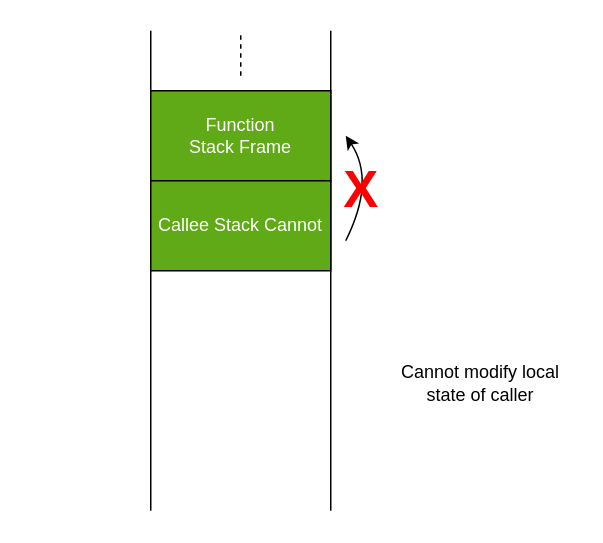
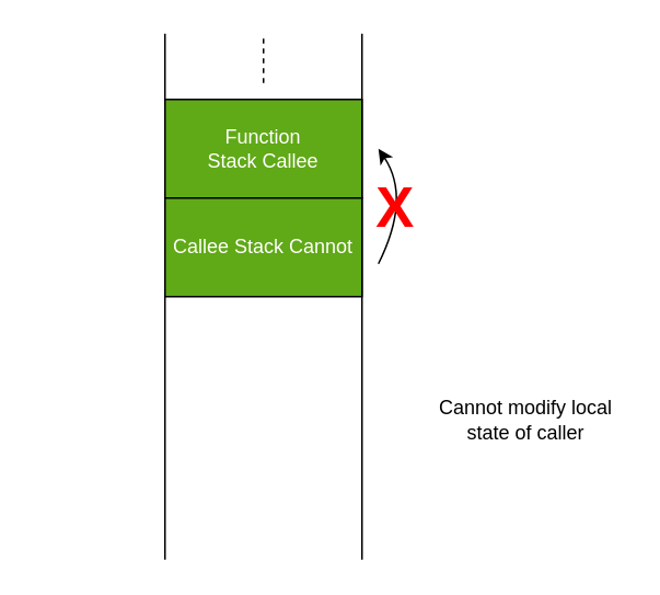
  <mxCell id="0" />
  <mxCell id="1" parent="0" />
  <mxCell id="2" value="" style="endArrow=none;html=1;" parent="1" edge="1"><mxGeometry width="50" height="50" relative="1" as="geometry"><mxPoint x="220" y="340" as="sourcePoint" /><mxPoint x="220" y="20" as="targetPoint" /></mxGeometry></mxCell>
  <mxCell id="3" value="" style="endArrow=none;html=1;" parent="1" edge="1"><mxGeometry width="50" height="50" relative="1" as="geometry"><mxPoint x="100" y="340" as="sourcePoint" /><mxPoint x="100" y="20" as="targetPoint" /></mxGeometry></mxCell>
- <mxCell id="4" value="Function&lt;br&gt;Stack Frame" style="rounded=0;whiteSpace=wrap;html=1;fillColor=#60a917;strokeColor=#000000;fontColor=#ffffff;" parent="1" vertex="1"><mxGeometry x="100" y="60" width="120" height="60" as="geometry" /></mxCell>
+ <mxCell id="4" value="Function&lt;br&gt;Stack Callee" style="rounded=0;whiteSpace=wrap;html=1;fillColor=#60a917;strokeColor=#000000;fontColor=#ffffff;" parent="1" vertex="1"><mxGeometry x="100" y="60" width="120" height="60" as="geometry" /></mxCell>
  <mxCell id="5" value="" style="endArrow=none;dashed=1;html=1;" parent="1" edge="1"><mxGeometry width="50" height="50" relative="1" as="geometry"><mxPoint x="160" y="50" as="sourcePoint" /><mxPoint x="160" y="20" as="targetPoint" /></mxGeometry></mxCell>
  <mxCell id="6" value="Callee Stack Cannot" style="rounded=0;whiteSpace=wrap;html=1;strokeColor=#000000;fillColor=#60a917;fontColor=#ffffff;" parent="1" vertex="1"><mxGeometry x="100" y="120" width="120" height="60" as="geometry" /></mxCell>
  <mxCell id="7" value="" style="curved=1;endArrow=none;html=1;endFill=0;startArrow=classic;startFill=1;" parent="1" edge="1"><mxGeometry width="50" height="50" relative="1" as="geometry"><mxPoint x="230" y="90" as="sourcePoint" /><mxPoint x="230" y="160" as="targetPoint" /><Array as="points"><mxPoint x="250" y="120" /></Array></mxGeometry></mxCell>
  <mxCell id="8" value="" style="rounded=0;whiteSpace=wrap;html=1;strokeColor=none;fontSize=35;fillColor=none;" parent="1" vertex="1"><mxGeometry x="20" y="20" width="360" height="320" as="geometry" /></mxCell>
  <mxCell id="9" value="&lt;b&gt;&lt;font color=&quot;#ff0000&quot;&gt;X&lt;/font&gt;&lt;/b&gt;" style="text;html=1;align=center;verticalAlign=middle;resizable=0;points=[];autosize=1;fontSize=35;connectable=0;" vertex="1" parent="1"><mxGeometry x="220" y="100" width="40" height="50" as="geometry" /></mxCell>
  <mxCell id="10" value="Cannot modify local state of caller" style="text;html=1;strokeColor=none;fillColor=none;align=center;verticalAlign=middle;whiteSpace=wrap;rounded=0;fontSize=12;" vertex="1" parent="1"><mxGeometry x="265" y="245" width="110" height="20" as="geometry" /></mxCell>
